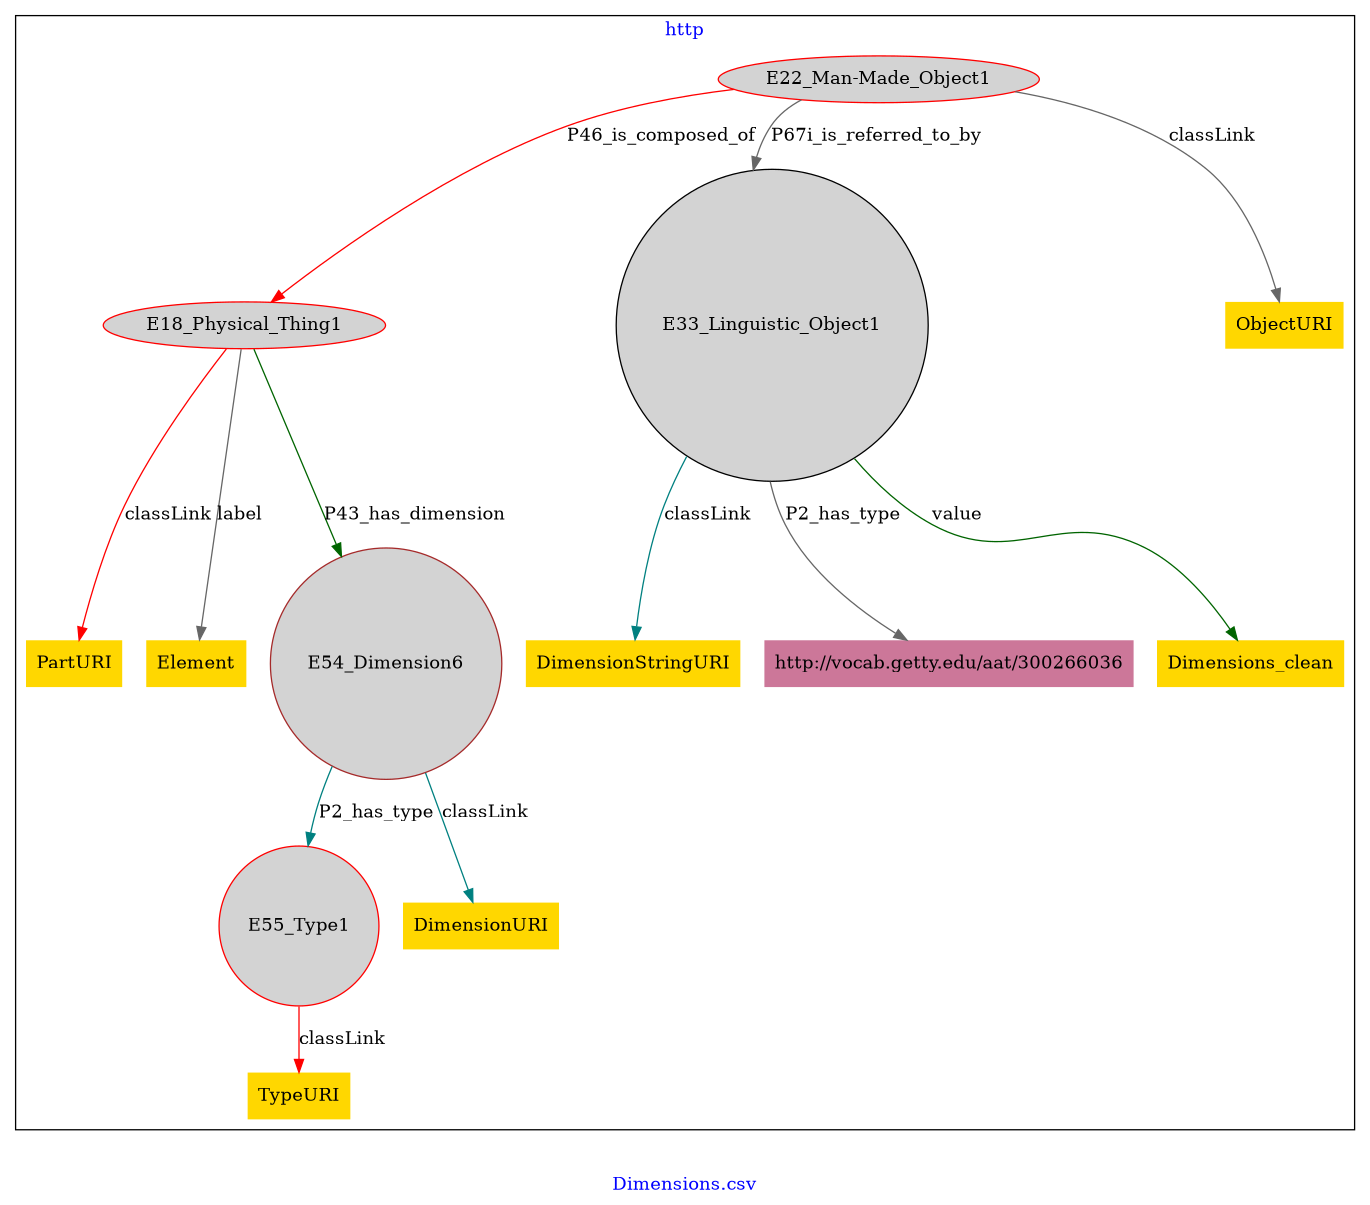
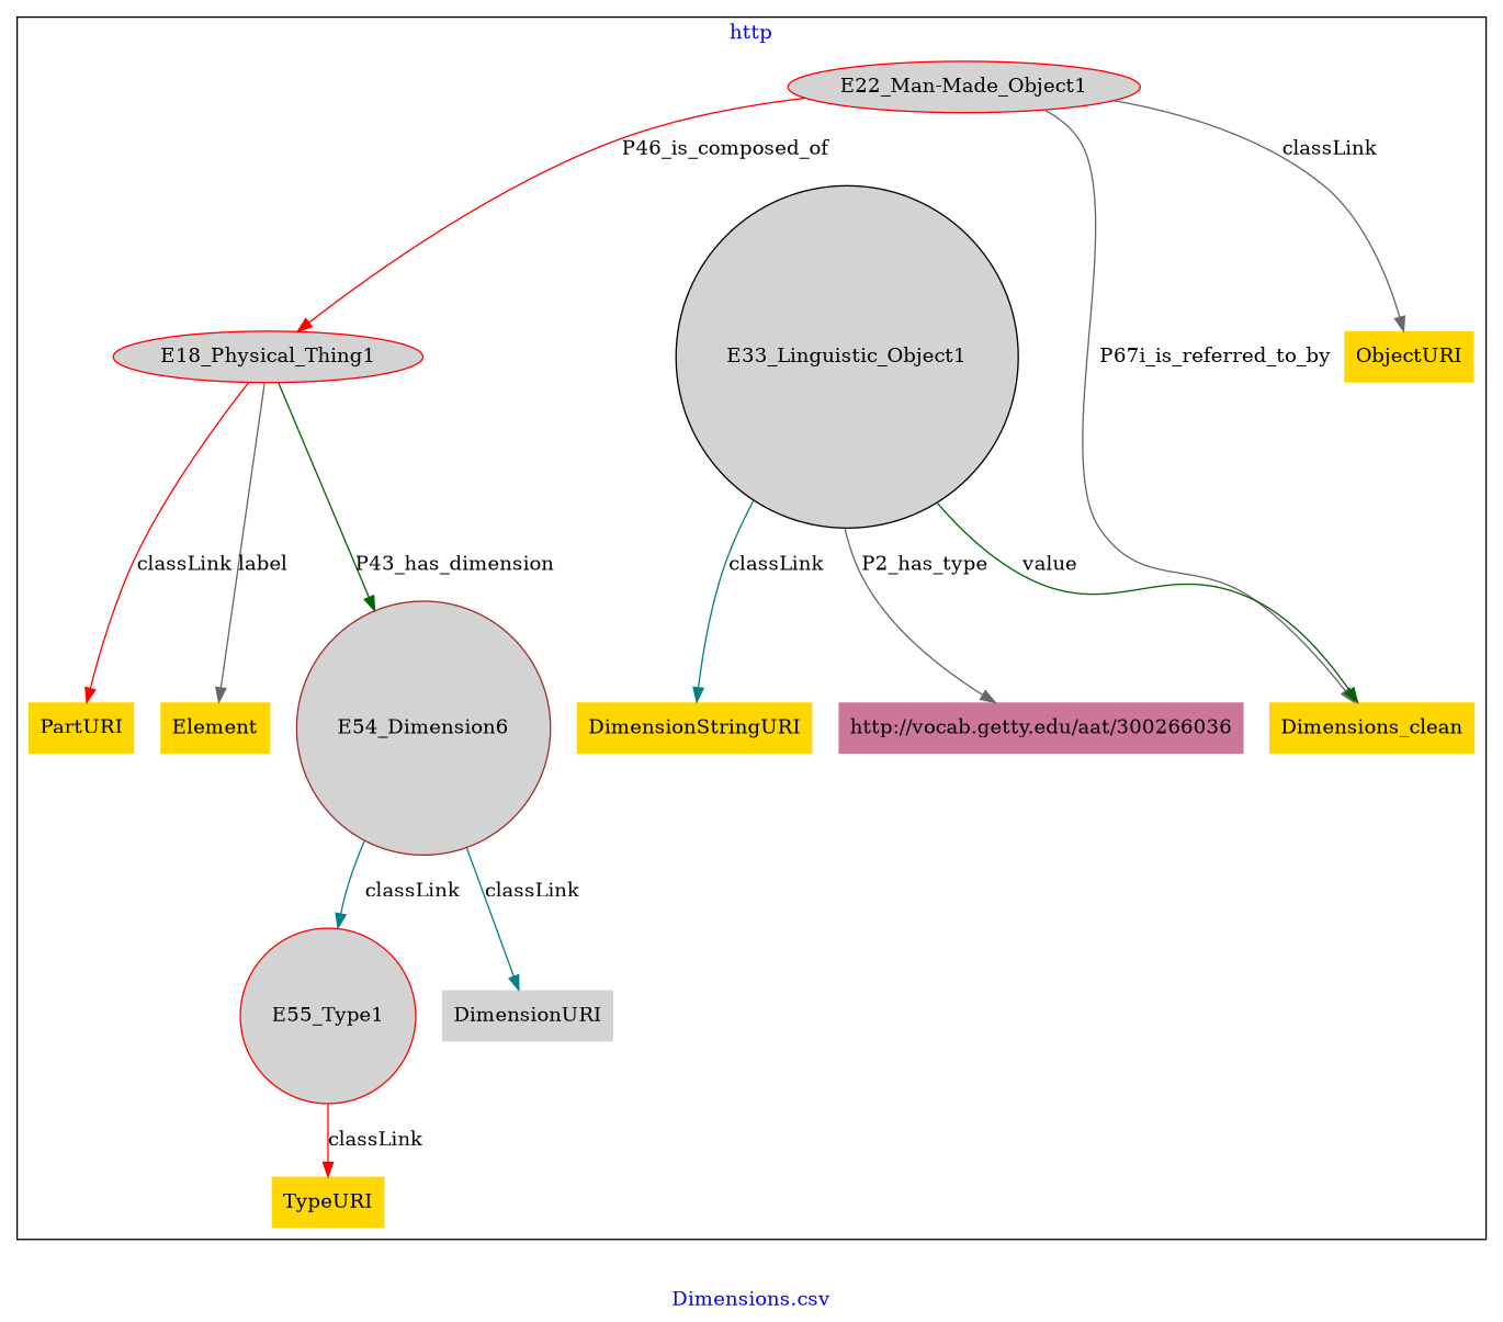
  digraph {
    fontcolor=blue
    label="Dimensions.csv"
    remincross=true
    node [color=red fillcolor=gold shape=plaintext style=filled]
    edge [color=gray40 fontcolor=black]
    n1 [fillcolor=lightgray label=E18_Physical_Thing1 shape=ellipse]
    n2 [color=brown fillcolor=lightgray label=E54_Dimension6 shape=circle]
    n3 [fillcolor=lightgray label="E22_Man-Made_Object1" shape=ellipse]
    n4 [color=black fillcolor=lightgray label=E33_Linguistic_Object1 shape=circle]
    n5 [fillcolor=lightgray label=E55_Type1 shape=circle]
    n6 [color=brown label=PartURI]
    n7 [color=teal label=Dimensions_clean]
    n8 [color=teal label=Element]
    n9 [color=black label=ObjectURI]
-   n10 [color=brown label=DimensionURI]
+   n10 [color=brown fillcolor=lightgray label=DimensionURI]
    n11 [label=DimensionStringURI]
    n12 [color=brown label=TypeURI]
    n13 [color=black fillcolor="#CC7799" label="http://vocab.getty.edu/aat/300266036"]
    subgraph cluster_1 {
      label=http
      n1
      n2
      n3
      n4
      n5
      n6
      n7
      n8
      n9
      n10
      n11
      n12
      n13
    }
    n1 -> n2 [color=darkgreen label=P43_has_dimension]
    n1 -> n6 [color=red label=classLink]
    n1 -> n8 [label=label]
-   n2 -> n5 [color=teal label=P2_has_type]
+   n2 -> n5 [color=teal label=classLink]
    n2 -> n10 [color=teal label=classLink]
    n3 -> n1 [color=red label=P46_is_composed_of]
-   n3 -> n4 [label=P67i_is_referred_to_by]
+   n3 -> n7 [label=P67i_is_referred_to_by]
    n3 -> n9 [label=classLink]
    n4 -> n7 [color=darkgreen label=value]
    n4 -> n11 [color=teal label=classLink]
    n4 -> n13 [label=P2_has_type]
    n5 -> n12 [color=red label=classLink]
  }
